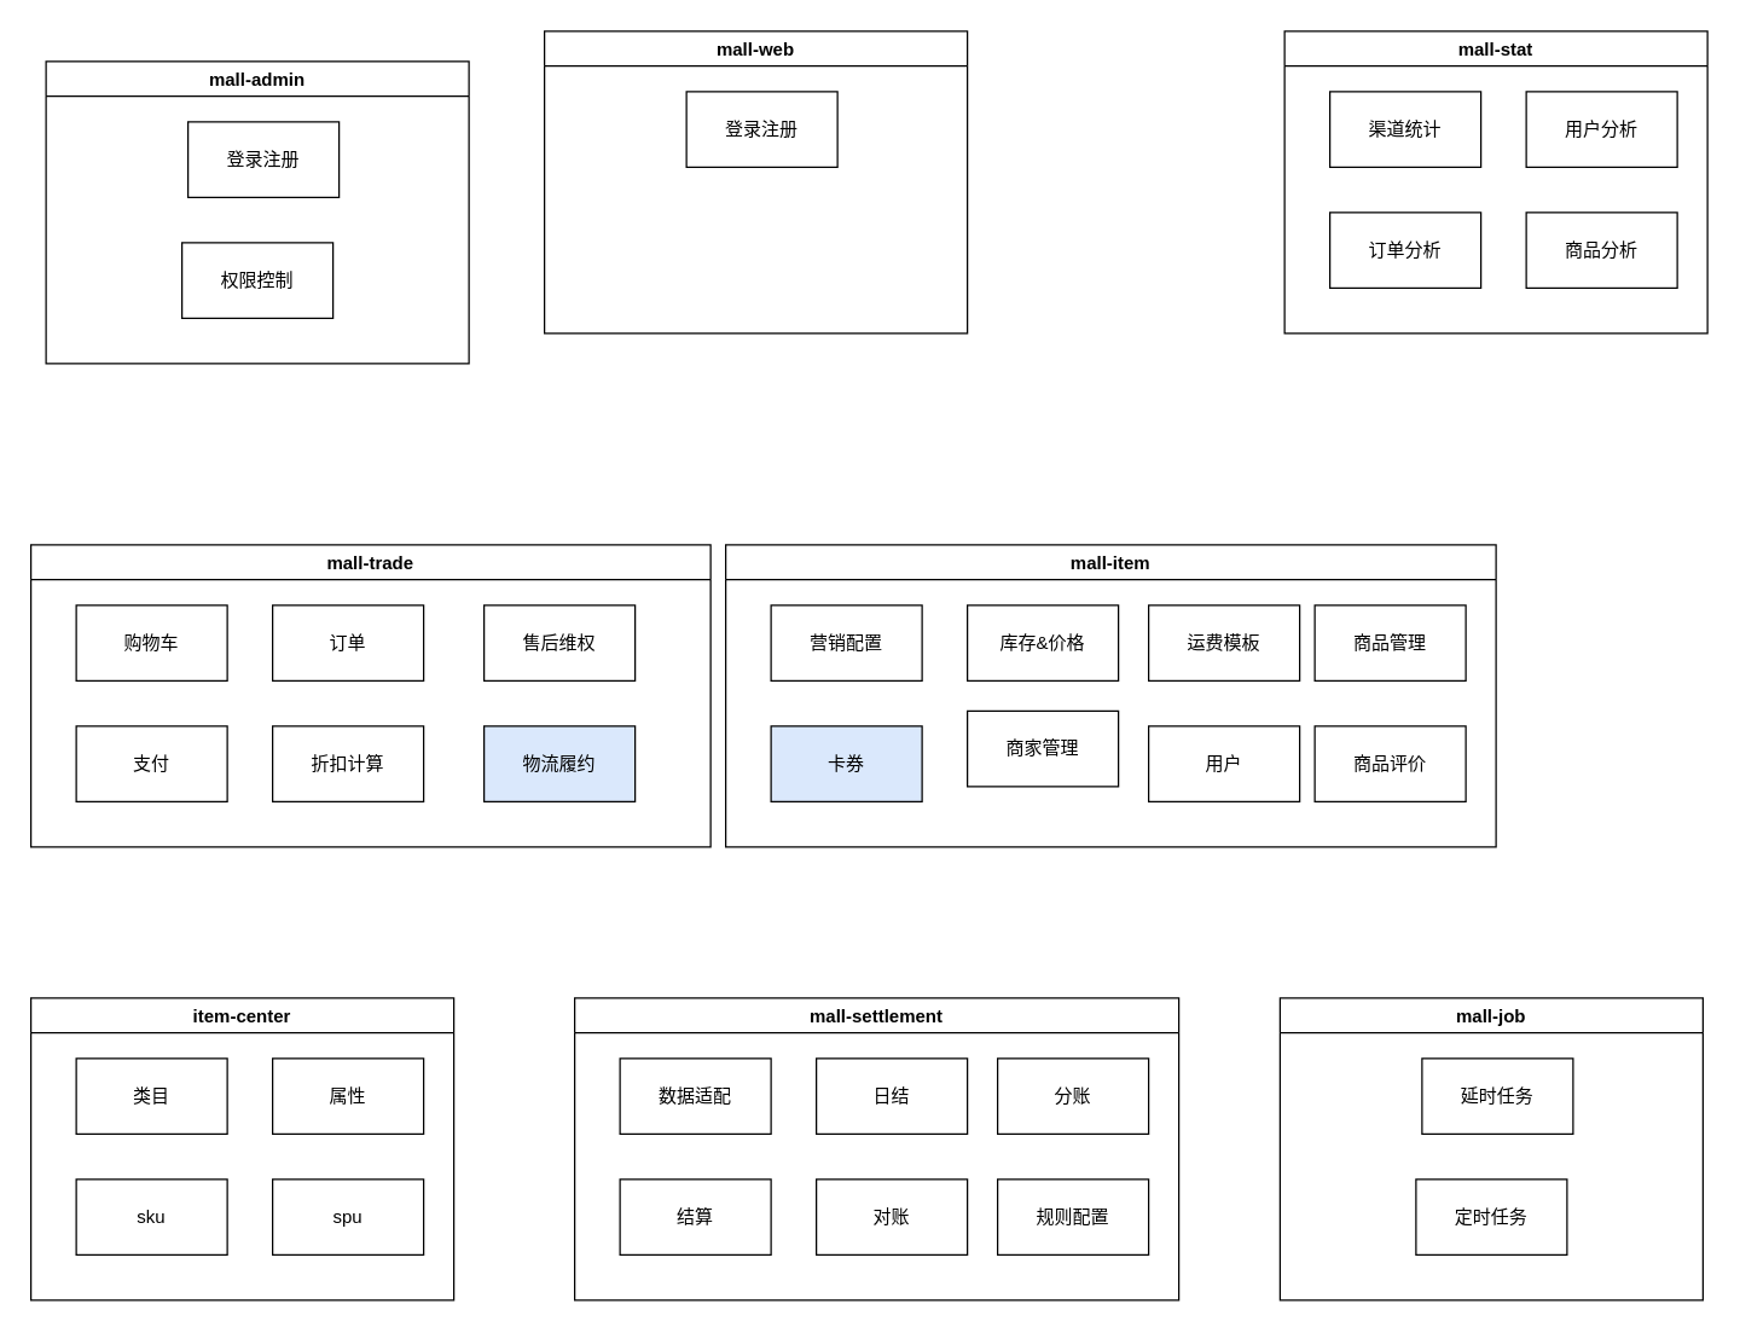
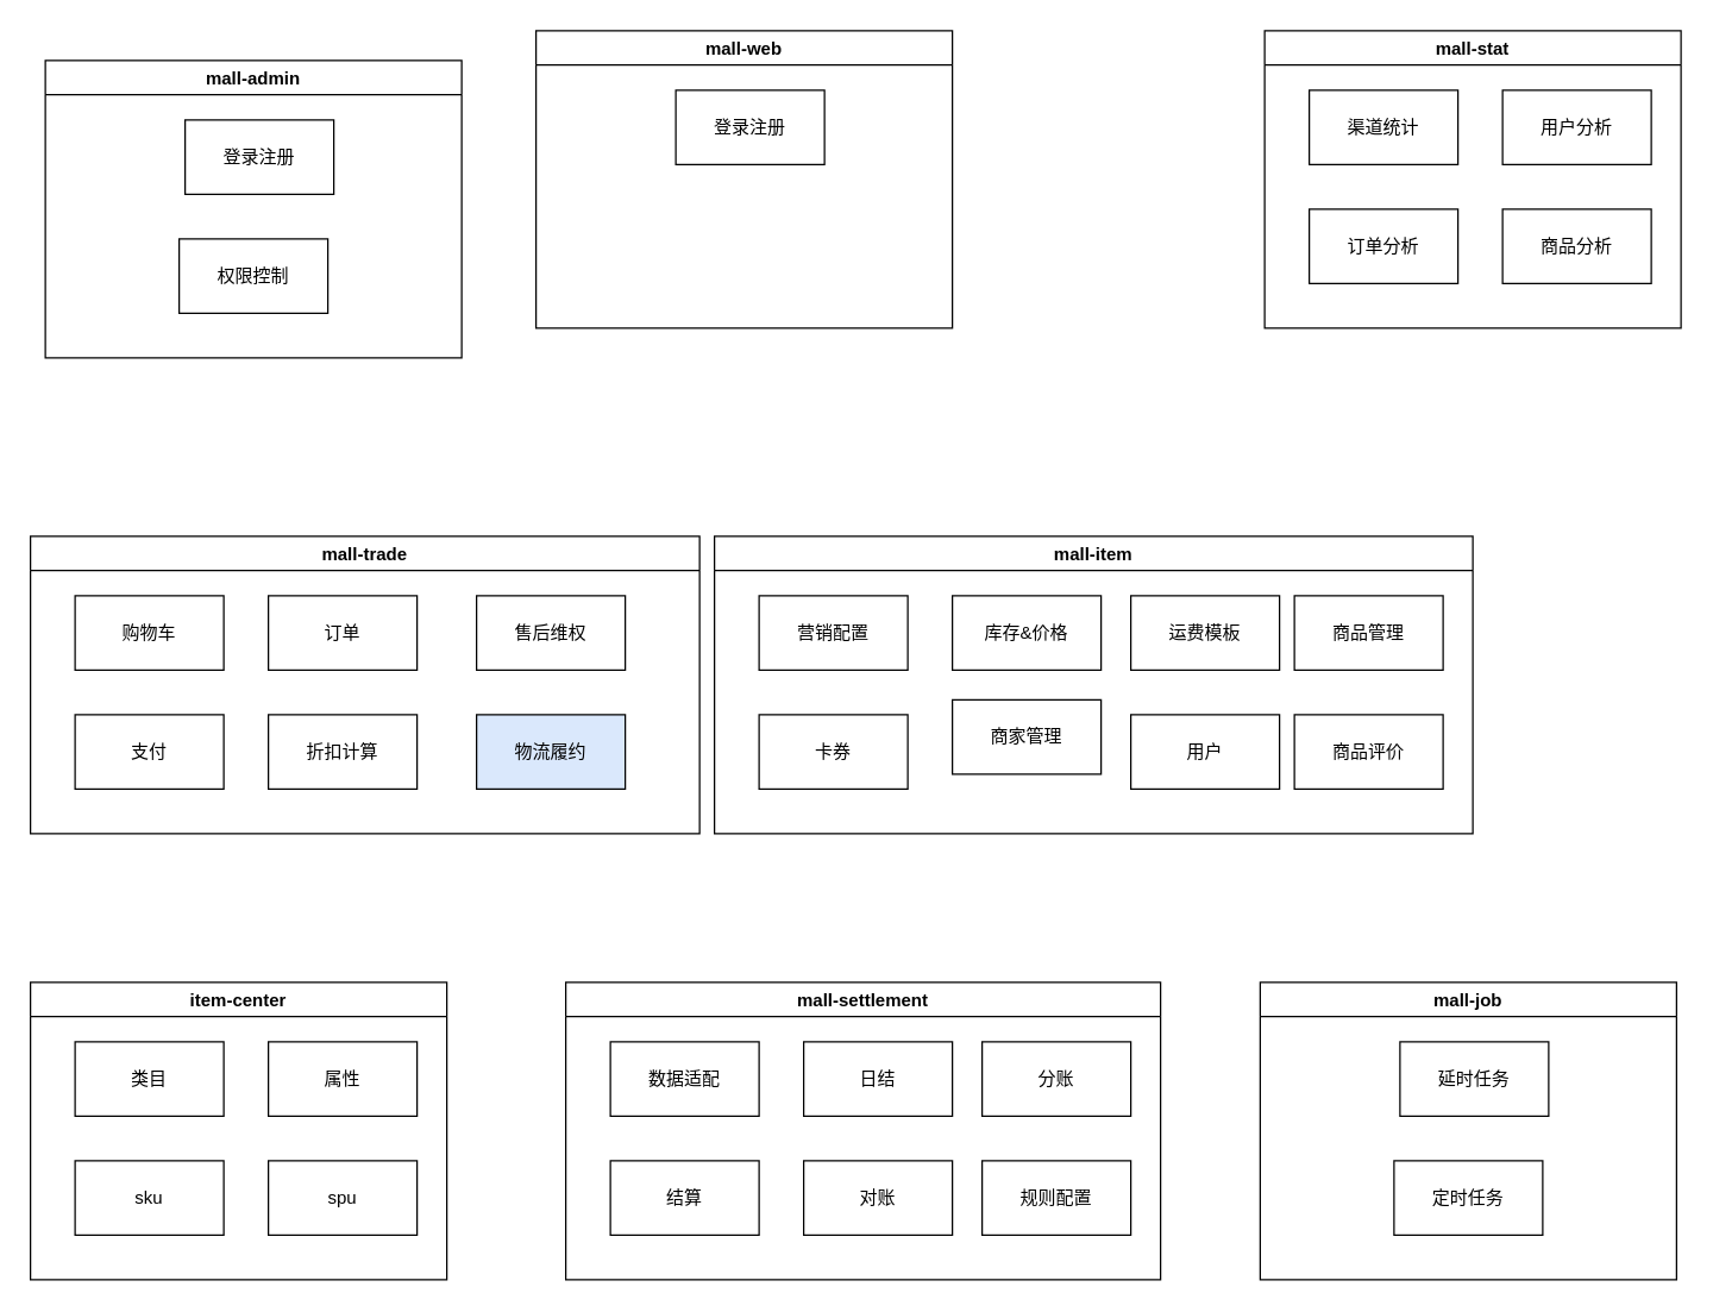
  <mxCell id="0" />
  <mxCell id="1" parent="0" />
  <mxCell id="2" value="item-center" style="swimlane;comic=0;moveCells=0;treeMoving=0;treeFolding=0;metaEdit=0;container=0;autosize=0;fixDash=0;snapToPoint=0;portConstraintRotation=0;noLabel=0;horizontal=1;" vertex="1" parent="1"><mxGeometry y="660" width="280" height="200" as="geometry" x="20" /></mxCell>
  <mxCell id="3" value="类目" style="rounded=0;whiteSpace=wrap;html=1;" vertex="1" parent="2"><mxGeometry x="30" y="40" width="100" height="50" as="geometry" /></mxCell>
  <mxCell id="4" value="属性" style="rounded=0;whiteSpace=wrap;html=1;" vertex="1" parent="2"><mxGeometry x="160" y="40" width="100" height="50" as="geometry" /></mxCell>
  <mxCell id="5" value="sku" style="rounded=0;whiteSpace=wrap;html=1;" vertex="1" parent="2"><mxGeometry x="30" y="120" width="100" height="50" as="geometry" /></mxCell>
  <mxCell id="6" value="spu" style="rounded=0;whiteSpace=wrap;html=1;" vertex="1" parent="2"><mxGeometry x="160" y="120" width="100" height="50" as="geometry" /></mxCell>
  <mxCell id="7" value="mall-trade" style="swimlane;comic=0;moveCells=0;treeMoving=0;treeFolding=0;metaEdit=0;container=0;autosize=0;fixDash=0;snapToPoint=0;portConstraintRotation=0;noLabel=0;horizontal=1;" vertex="1" parent="1"><mxGeometry y="360" width="450" height="200" as="geometry" x="20" /></mxCell>
  <mxCell id="8" value="购物车" style="rounded=0;whiteSpace=wrap;html=1;" vertex="1" parent="7"><mxGeometry x="30" y="40" width="100" height="50" as="geometry" /></mxCell>
  <mxCell id="9" value="订单" style="rounded=0;whiteSpace=wrap;html=1;" vertex="1" parent="7"><mxGeometry x="160" y="40" width="100" height="50" as="geometry" /></mxCell>
  <mxCell id="10" value="支付" style="rounded=0;whiteSpace=wrap;html=1;" vertex="1" parent="7"><mxGeometry x="30" y="120" width="100" height="50" as="geometry" /></mxCell>
  <mxCell id="11" value="折扣计算" style="rounded=0;whiteSpace=wrap;html=1;" vertex="1" parent="7"><mxGeometry x="160" y="120" width="100" height="50" as="geometry" /></mxCell>
  <mxCell id="12" value="售后维权" style="rounded=0;whiteSpace=wrap;html=1;" vertex="1" parent="7"><mxGeometry x="300" y="40" width="100" height="50" as="geometry" /></mxCell>
  <mxCell id="13" value="物流履约" style="rounded=0;whiteSpace=wrap;html=1;fillColor=#dae8fc;" vertex="1" parent="7"><mxGeometry x="300" y="120" width="100" height="50" as="geometry" /></mxCell>
  <mxCell id="14" value="mall-item" style="swimlane;comic=0;moveCells=0;treeMoving=0;treeFolding=0;metaEdit=0;container=0;autosize=0;fixDash=0;snapToPoint=0;portConstraintRotation=0;noLabel=0;horizontal=1;" vertex="1" parent="1"><mxGeometry x="480" y="360" width="510" height="200" as="geometry" /></mxCell>
  <mxCell id="15" value="营销配置" style="rounded=0;whiteSpace=wrap;html=1;" vertex="1" parent="14"><mxGeometry x="30" y="40" width="100" height="50" as="geometry" /></mxCell>
  <mxCell id="16" value="库存&amp;amp;价格" style="rounded=0;whiteSpace=wrap;html=1;" vertex="1" parent="14"><mxGeometry x="160" y="40" width="100" height="50" as="geometry" /></mxCell>
- <mxCell id="17" value="卡券" style="rounded=0;whiteSpace=wrap;html=1;fillColor=#dae8fc;" vertex="1" parent="14"><mxGeometry x="30" y="120" width="100" height="50" as="geometry" /></mxCell>
+ <mxCell id="17" value="卡券" style="rounded=0;whiteSpace=wrap;html=1;" vertex="1" parent="14"><mxGeometry x="30" y="120" width="100" height="50" as="geometry" /></mxCell>
  <mxCell id="18" value="商家管理" style="rounded=0;whiteSpace=wrap;html=1;" vertex="1" parent="14"><mxGeometry x="160" y="110" width="100" height="50" as="geometry" /></mxCell>
  <mxCell id="19" value="商品管理" style="rounded=0;whiteSpace=wrap;html=1;" vertex="1" parent="14"><mxGeometry x="390" y="40" width="100" height="50" as="geometry" /></mxCell>
  <mxCell id="20" value="用户" style="rounded=0;whiteSpace=wrap;html=1;" vertex="1" parent="14"><mxGeometry x="280" y="120" width="100" height="50" as="geometry" /></mxCell>
  <mxCell id="21" value="商品评价" style="rounded=0;whiteSpace=wrap;html=1;" vertex="1" parent="14"><mxGeometry x="390" y="120" width="100" height="50" as="geometry" /></mxCell>
  <mxCell id="22" value="运费模板" style="rounded=0;whiteSpace=wrap;html=1;" vertex="1" parent="14"><mxGeometry x="280" y="40" width="100" height="50" as="geometry" /></mxCell>
  <mxCell id="23" value="mall-settlement" style="swimlane;comic=0;moveCells=0;treeMoving=0;treeFolding=0;metaEdit=0;container=0;autosize=0;fixDash=0;snapToPoint=0;portConstraintRotation=0;noLabel=0;horizontal=1;" vertex="1" parent="1"><mxGeometry x="380" y="660" width="400" height="200" as="geometry" /></mxCell>
  <mxCell id="24" value="数据适配" style="rounded=0;whiteSpace=wrap;html=1;" vertex="1" parent="23"><mxGeometry x="30" y="40" width="100" height="50" as="geometry" /></mxCell>
  <mxCell id="25" value="日结" style="rounded=0;whiteSpace=wrap;html=1;" vertex="1" parent="23"><mxGeometry x="160" y="40" width="100" height="50" as="geometry" /></mxCell>
  <mxCell id="26" value="结算" style="rounded=0;whiteSpace=wrap;html=1;" vertex="1" parent="23"><mxGeometry x="30" y="120" width="100" height="50" as="geometry" /></mxCell>
  <mxCell id="27" value="对账" style="rounded=0;whiteSpace=wrap;html=1;" vertex="1" parent="23"><mxGeometry x="160" y="120" width="100" height="50" as="geometry" /></mxCell>
  <mxCell id="28" value="分账" style="rounded=0;whiteSpace=wrap;html=1;" vertex="1" parent="23"><mxGeometry x="280" y="40" width="100" height="50" as="geometry" /></mxCell>
  <mxCell id="29" value="规则配置" style="rounded=0;whiteSpace=wrap;html=1;" vertex="1" parent="23"><mxGeometry x="280" y="120" width="100" height="50" as="geometry" /></mxCell>
  <mxCell id="30" value="mall-stat" style="swimlane;comic=0;moveCells=0;treeMoving=0;treeFolding=0;metaEdit=0;container=0;autosize=0;fixDash=0;snapToPoint=0;portConstraintRotation=0;noLabel=0;horizontal=1;" vertex="1" parent="1"><mxGeometry x="850" y="20" width="280" height="200" as="geometry" /></mxCell>
  <mxCell id="31" value="渠道统计" style="rounded=0;whiteSpace=wrap;html=1;" vertex="1" parent="30"><mxGeometry x="30" y="40" width="100" height="50" as="geometry" /></mxCell>
  <mxCell id="32" value="用户分析" style="rounded=0;whiteSpace=wrap;html=1;" vertex="1" parent="30"><mxGeometry x="160" y="40" width="100" height="50" as="geometry" /></mxCell>
  <mxCell id="33" value="订单分析" style="rounded=0;whiteSpace=wrap;html=1;" vertex="1" parent="30"><mxGeometry x="30" y="120" width="100" height="50" as="geometry" /></mxCell>
  <mxCell id="34" value="商品分析" style="rounded=0;whiteSpace=wrap;html=1;" vertex="1" parent="30"><mxGeometry x="160" y="120" width="100" height="50" as="geometry" /></mxCell>
  <mxCell id="35" value="mall-job" style="swimlane;comic=0;moveCells=0;treeMoving=0;treeFolding=0;metaEdit=0;container=0;autosize=0;fixDash=0;snapToPoint=0;portConstraintRotation=0;noLabel=0;horizontal=1;" vertex="1" parent="1"><mxGeometry x="847" y="660" width="280" height="200" as="geometry" /></mxCell>
  <mxCell id="36" value="延时任务" style="rounded=0;whiteSpace=wrap;html=1;" vertex="1" parent="35"><mxGeometry x="94" y="40" width="100" height="50" as="geometry" /></mxCell>
  <mxCell id="37" value="定时任务" style="rounded=0;whiteSpace=wrap;html=1;" vertex="1" parent="35"><mxGeometry x="90" y="120" width="100" height="50" as="geometry" /></mxCell>
  <mxCell id="38" value="mall-admin" style="swimlane;comic=0;moveCells=0;treeMoving=0;treeFolding=0;metaEdit=0;container=0;autosize=0;fixDash=0;snapToPoint=0;portConstraintRotation=0;noLabel=0;horizontal=1;" vertex="1" parent="1"><mxGeometry x="30" y="40" width="280" height="200" as="geometry" /></mxCell>
  <mxCell id="39" value="登录注册" style="rounded=0;whiteSpace=wrap;html=1;" vertex="1" parent="38"><mxGeometry x="94" y="40" width="100" height="50" as="geometry" /></mxCell>
  <mxCell id="40" value="权限控制" style="rounded=0;whiteSpace=wrap;html=1;" vertex="1" parent="38"><mxGeometry x="90" y="120" width="100" height="50" as="geometry" /></mxCell>
  <mxCell id="41" value="mall-web" style="swimlane;comic=0;moveCells=0;treeMoving=0;treeFolding=0;metaEdit=0;container=0;autosize=0;fixDash=0;snapToPoint=0;portConstraintRotation=0;noLabel=0;horizontal=1;" vertex="1" parent="1"><mxGeometry x="360" y="20" width="280" height="200" as="geometry" /></mxCell>
  <mxCell id="42" value="登录注册" style="rounded=0;whiteSpace=wrap;html=1;" vertex="1" parent="41"><mxGeometry x="94" y="40" width="100" height="50" as="geometry" /></mxCell>
